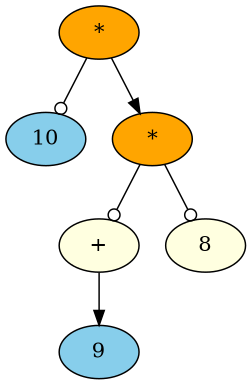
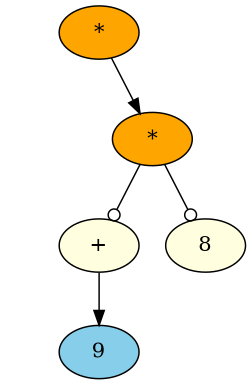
  digraph {
    node [fillcolor=orange style=filled]
    edge [arrowhead=odot]
    n1 [label="*"]
-   n2 [fillcolor=skyblue label=10]
    n3 [label="*"]
    n4 [fillcolor=lightyellow label="+"]
    n5 [fillcolor=lightyellow label=8]
    n6 [fillcolor=skyblue label=9]
-   n1 -> n2
    n1 -> n3 [arrowhead=normal]
    n3 -> n4
    n3 -> n5
    n4 -> n6 [arrowhead=normal]
  }
